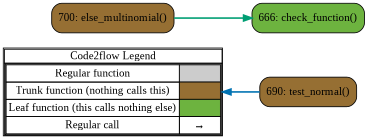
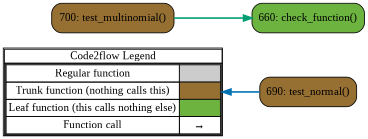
  digraph {
    concentrate=true
    fontname="Liberation Serif"
    rankdir=LR
    splines=ortho
    node [fontname="Liberation Serif" shape=rect fillcolor="#966F33" style="rounded,filled"]
    edge [fontname="Liberation Serif" penwidth=2]
-   n1 [label=<         <table cellspacing="0" cellpadding="0" border="1"><tr><td>Code2flow Legend</td></tr><tr><td>         <table cellspacing="0">         <tr><td>Regular function</td><td width="50px" bgcolor='#cccccc'></td></tr>         <tr><td>Trunk function (nothing calls this)</td><td bgcolor='#966F33'></td></tr>         <tr><td>Leaf function (this calls nothing else)</td><td bgcolor='#6db33f'></td></tr>         <tr><td>Regular call</td><td><font color='black'>&#8594;</font></td></tr>         </table></td></tr></table>         > margin=0 shape=none fillcolor="" style=""]
-   n2 [fillcolor="#6db33f" label="666: check_function()"]
-   n3 [label="700: else_multinomial()"]
+   n1 [label=<         <table cellspacing="0" cellpadding="0" border="1"><tr><td>Code2flow Legend</td></tr><tr><td>         <table cellspacing="0">         <tr><td>Regular function</td><td width="50px" bgcolor='#cccccc'></td></tr>         <tr><td>Trunk function (nothing calls this)</td><td bgcolor='#966F33'></td></tr>         <tr><td>Leaf function (this calls nothing else)</td><td bgcolor='#6db33f'></td></tr>         <tr><td>Function call</td><td><font color='black'>&#8594;</font></td></tr>         </table></td></tr></table>         > margin=0 shape=none fillcolor="" style=""]
+   n2 [fillcolor="#6db33f" label="660: check_function()"]
+   n3 [label="700: test_multinomial()"]
    n4 [label="690: test_normal()"]
    subgraph sub_1 {
      label=legend
      rank=min
      n1
    }
    subgraph sub_2 {
      label="File: test_random"
      style=dotted
      subgraph sub_3 {
        label="Class: TestThread"
        style=dotted
        n2
        n3
        n4
      }
    }
    n3 -> n2 [color="#009E73"]
    n4 -> n1 [color="#0072B2"]
  }
